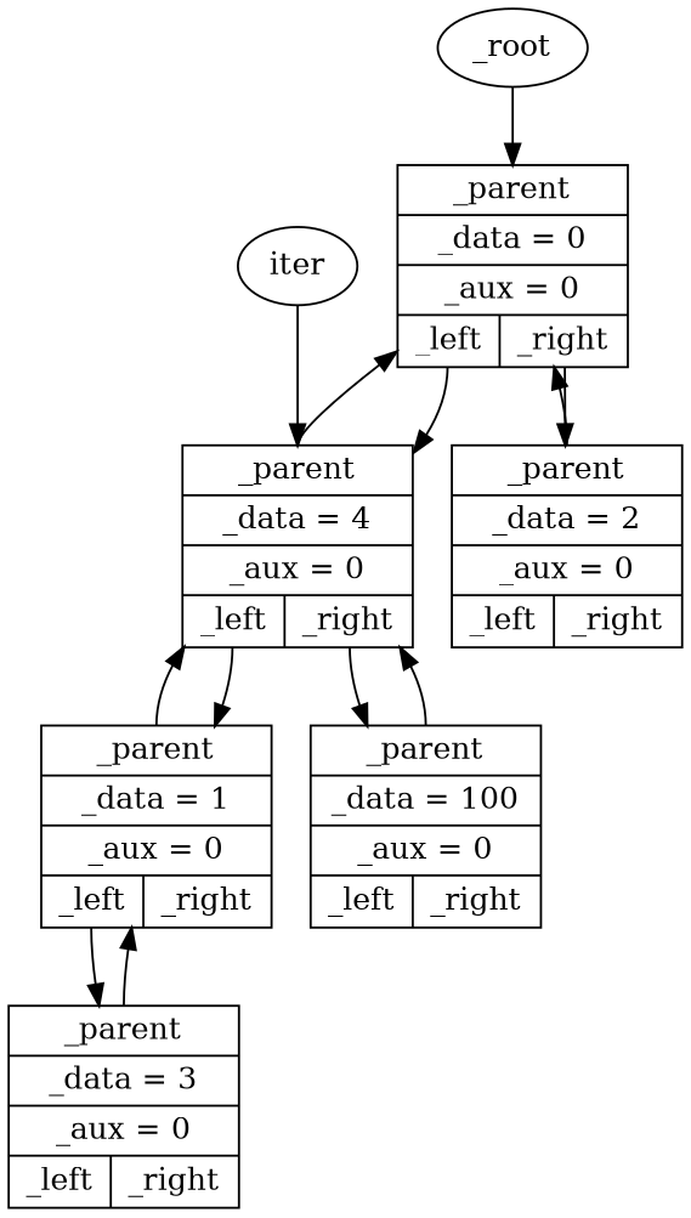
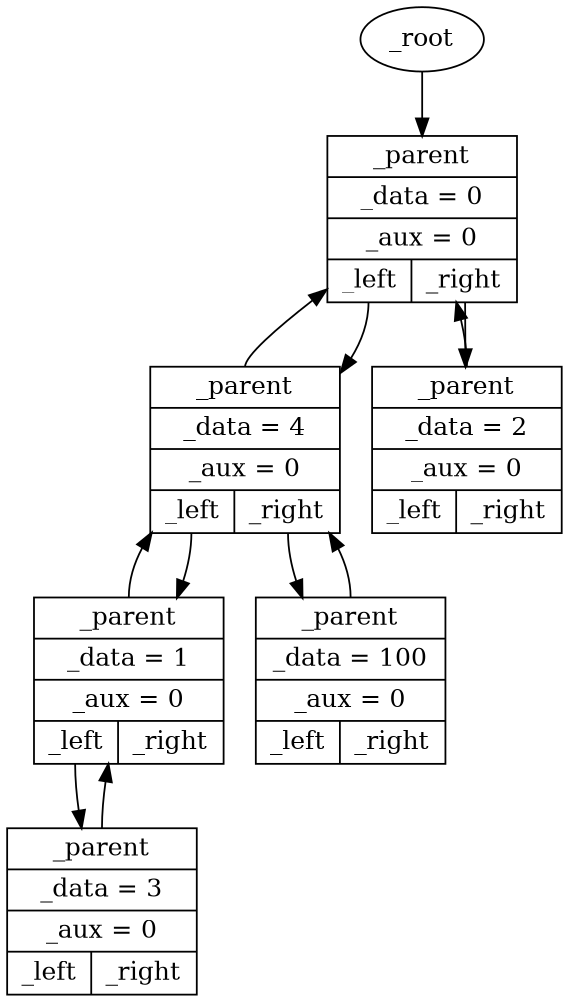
  digraph {
    node [shape=record]
    edge [tailport="parent:n"]
    n1 [label=_root shape=""]
    n2 [label="{<parent> _parent | _data = 0 | _aux = 0 | { <left> _left | <right> _right } }"]
    n3 [label="{<parent> _parent | _data = 2 | _aux = 0 | { <left> _left | <right> _right } }"]
    n4 [label="{<parent> _parent | _data = 4 | _aux = 0 | { <left> _left | <right> _right } }"]
    n5 [label="{<parent> _parent | _data = 1 | _aux = 0 | { <left> _left | <right> _right } }"]
    n6 [label="{<parent> _parent | _data = 3 | _aux = 0 | { <left> _left | <right> _right } }"]
    n7 [label="{<parent> _parent | _data = 100 | _aux = 0 | { <left> _left | <right> _right } }"]
-   iter [shape=""]
    n1 -> n2 [tailport=""]
    n2 -> n3 [tailport="right:s"]
    n2 -> n4 [tailport="left:s"]
    n3 -> n2
    n4 -> n2
    n4 -> n5 [tailport="left:s"]
    n4 -> n7 [tailport="right:s"]
    n5 -> n4
    n5 -> n6 [tailport="left:s"]
    n6 -> n5
    n7 -> n4
-   iter -> n4 [tailport=""]
  }
